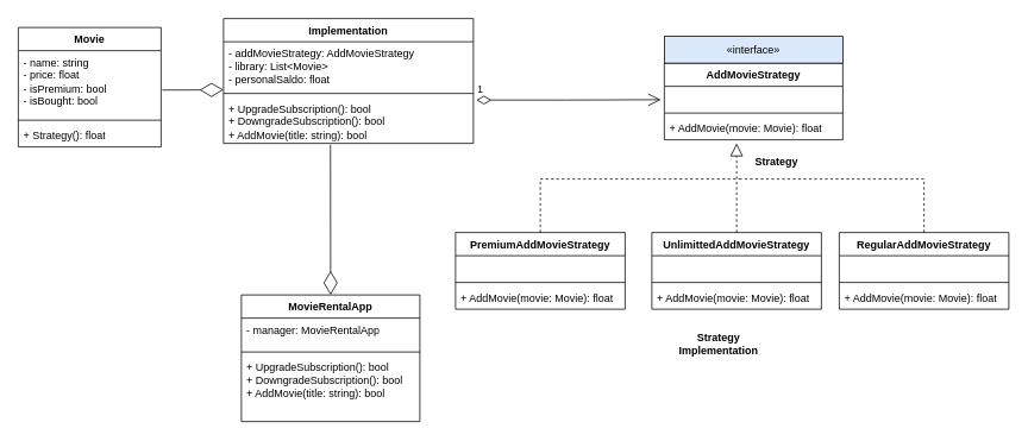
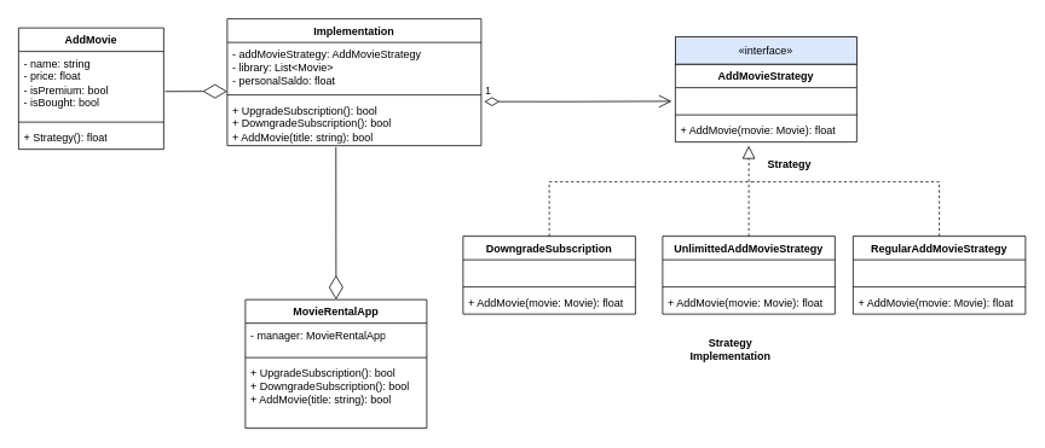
  <mxCell id="0" />
  <mxCell id="1" parent="0" />
  <mxCell id="2" value="AddMovieStrategy" style="swimlane;fontStyle=1;align=center;verticalAlign=top;childLayout=stackLayout;horizontal=1;startSize=26;horizontalStack=0;resizeParent=1;resizeParentMax=0;resizeLast=0;collapsible=1;marginBottom=0;whiteSpace=wrap;html=1;" parent="1" vertex="1"><mxGeometry x="744" y="70" width="200" height="86" as="geometry" /></mxCell>
  <mxCell id="3" value="&amp;nbsp;" style="text;strokeColor=none;fillColor=none;align=left;verticalAlign=top;spacingLeft=4;spacingRight=4;overflow=hidden;rotatable=0;points=[[0,0.5],[1,0.5]];portConstraint=eastwest;whiteSpace=wrap;html=1;" parent="2" vertex="1"><mxGeometry y="26" width="200" height="26" as="geometry" /></mxCell>
  <mxCell id="4" value="" style="line;strokeWidth=1;fillColor=none;align=left;verticalAlign=middle;spacingTop=-1;spacingLeft=3;spacingRight=3;rotatable=0;labelPosition=right;points=[];portConstraint=eastwest;strokeColor=inherit;" parent="2" vertex="1"><mxGeometry y="52" width="200" height="8" as="geometry" /></mxCell>
  <mxCell id="5" value="+ AddMovie(movie: Movie): float" style="text;strokeColor=none;fillColor=none;align=left;verticalAlign=top;spacingLeft=4;spacingRight=4;overflow=hidden;rotatable=0;points=[[0,0.5],[1,0.5]];portConstraint=eastwest;whiteSpace=wrap;html=1;" parent="2" vertex="1"><mxGeometry y="60" width="200" height="26" as="geometry" /></mxCell>
  <mxCell id="6" value="«interface»&lt;br&gt;" style="html=1;whiteSpace=wrap;fillColor=#dae8fc;" parent="1" vertex="1"><mxGeometry x="744" y="40" width="200" height="30" as="geometry" /></mxCell>
  <mxCell id="7" value="Implementation" style="swimlane;fontStyle=1;align=center;verticalAlign=top;childLayout=stackLayout;horizontal=1;startSize=26;horizontalStack=0;resizeParent=1;resizeParentMax=0;resizeLast=0;collapsible=1;marginBottom=0;whiteSpace=wrap;html=1;" parent="1" vertex="1"><mxGeometry x="250" y="20" width="280" height="140" as="geometry" /></mxCell>
  <mxCell id="8" value="- addMovieStrategy: AddMovieStrategy&lt;br&gt;- library: List&amp;lt;Movie&amp;gt;&lt;br&gt;- personalSaldo: float" style="text;strokeColor=none;fillColor=none;align=left;verticalAlign=top;spacingLeft=4;spacingRight=4;overflow=hidden;rotatable=0;points=[[0,0.5],[1,0.5]];portConstraint=eastwest;whiteSpace=wrap;html=1;" parent="7" vertex="1"><mxGeometry y="26" width="280" height="54" as="geometry" /></mxCell>
  <mxCell id="9" value="" style="line;strokeWidth=1;fillColor=none;align=left;verticalAlign=middle;spacingTop=-1;spacingLeft=3;spacingRight=3;rotatable=0;labelPosition=right;points=[];portConstraint=eastwest;strokeColor=inherit;" parent="7" vertex="1"><mxGeometry y="80" width="280" height="8" as="geometry" /></mxCell>
  <mxCell id="10" value="+ UpgradeSubscription(): bool&lt;br&gt;+ DowngradeSubscription(): bool&lt;br&gt;+ AddMovie(title: string): bool" style="text;strokeColor=none;fillColor=none;align=left;verticalAlign=top;spacingLeft=4;spacingRight=4;overflow=hidden;rotatable=0;points=[[0,0.5],[1,0.5]];portConstraint=eastwest;whiteSpace=wrap;html=1;" parent="7" vertex="1"><mxGeometry y="88" width="280" height="52" as="geometry" /></mxCell>
- <mxCell id="11" value="PremiumAddMovieStrategy" style="swimlane;fontStyle=1;align=center;verticalAlign=top;childLayout=stackLayout;horizontal=1;startSize=26;horizontalStack=0;resizeParent=1;resizeParentMax=0;resizeLast=0;collapsible=1;marginBottom=0;whiteSpace=wrap;html=1;" parent="1" vertex="1"><mxGeometry x="510" y="260" width="190" height="86" as="geometry" /></mxCell>
+ <mxCell id="11" value="DowngradeSubscription" style="swimlane;fontStyle=1;align=center;verticalAlign=top;childLayout=stackLayout;horizontal=1;startSize=26;horizontalStack=0;resizeParent=1;resizeParentMax=0;resizeLast=0;collapsible=1;marginBottom=0;whiteSpace=wrap;html=1;" parent="1" vertex="1"><mxGeometry x="510" y="260" width="190" height="86" as="geometry" /></mxCell>
  <mxCell id="12" value="&amp;nbsp;" style="text;strokeColor=none;fillColor=none;align=left;verticalAlign=top;spacingLeft=4;spacingRight=4;overflow=hidden;rotatable=0;points=[[0,0.5],[1,0.5]];portConstraint=eastwest;whiteSpace=wrap;html=1;" parent="11" vertex="1"><mxGeometry y="26" width="190" height="26" as="geometry" /></mxCell>
  <mxCell id="13" value="" style="line;strokeWidth=1;fillColor=none;align=left;verticalAlign=middle;spacingTop=-1;spacingLeft=3;spacingRight=3;rotatable=0;labelPosition=right;points=[];portConstraint=eastwest;strokeColor=inherit;" parent="11" vertex="1"><mxGeometry y="52" width="190" height="8" as="geometry" /></mxCell>
  <mxCell id="14" value="+ AddMovie(movie: Movie): float" style="text;strokeColor=none;fillColor=none;align=left;verticalAlign=top;spacingLeft=4;spacingRight=4;overflow=hidden;rotatable=0;points=[[0,0.5],[1,0.5]];portConstraint=eastwest;whiteSpace=wrap;html=1;" parent="11" vertex="1"><mxGeometry y="60" width="190" height="26" as="geometry" /></mxCell>
  <mxCell id="15" value="UnlimittedAddMovieStrategy" style="swimlane;fontStyle=1;align=center;verticalAlign=top;childLayout=stackLayout;horizontal=1;startSize=26;horizontalStack=0;resizeParent=1;resizeParentMax=0;resizeLast=0;collapsible=1;marginBottom=0;whiteSpace=wrap;html=1;" parent="1" vertex="1"><mxGeometry x="730" y="260" width="190" height="86" as="geometry" /></mxCell>
  <mxCell id="16" value="&amp;nbsp;" style="text;strokeColor=none;fillColor=none;align=left;verticalAlign=top;spacingLeft=4;spacingRight=4;overflow=hidden;rotatable=0;points=[[0,0.5],[1,0.5]];portConstraint=eastwest;whiteSpace=wrap;html=1;" parent="15" vertex="1"><mxGeometry y="26" width="190" height="26" as="geometry" /></mxCell>
  <mxCell id="17" value="" style="line;strokeWidth=1;fillColor=none;align=left;verticalAlign=middle;spacingTop=-1;spacingLeft=3;spacingRight=3;rotatable=0;labelPosition=right;points=[];portConstraint=eastwest;strokeColor=inherit;" parent="15" vertex="1"><mxGeometry y="52" width="190" height="8" as="geometry" /></mxCell>
  <mxCell id="18" value="+ AddMovie(movie: Movie): float" style="text;strokeColor=none;fillColor=none;align=left;verticalAlign=top;spacingLeft=4;spacingRight=4;overflow=hidden;rotatable=0;points=[[0,0.5],[1,0.5]];portConstraint=eastwest;whiteSpace=wrap;html=1;" parent="15" vertex="1"><mxGeometry y="60" width="190" height="26" as="geometry" /></mxCell>
  <mxCell id="19" value="RegularAddMovieStrategy" style="swimlane;fontStyle=1;align=center;verticalAlign=top;childLayout=stackLayout;horizontal=1;startSize=26;horizontalStack=0;resizeParent=1;resizeParentMax=0;resizeLast=0;collapsible=1;marginBottom=0;whiteSpace=wrap;html=1;" parent="1" vertex="1"><mxGeometry x="940" y="260" width="190" height="86" as="geometry" /></mxCell>
  <mxCell id="20" value="&amp;nbsp;" style="text;strokeColor=none;fillColor=none;align=left;verticalAlign=top;spacingLeft=4;spacingRight=4;overflow=hidden;rotatable=0;points=[[0,0.5],[1,0.5]];portConstraint=eastwest;whiteSpace=wrap;html=1;" parent="19" vertex="1"><mxGeometry y="26" width="190" height="26" as="geometry" /></mxCell>
  <mxCell id="21" value="" style="line;strokeWidth=1;fillColor=none;align=left;verticalAlign=middle;spacingTop=-1;spacingLeft=3;spacingRight=3;rotatable=0;labelPosition=right;points=[];portConstraint=eastwest;strokeColor=inherit;" parent="19" vertex="1"><mxGeometry y="52" width="190" height="8" as="geometry" /></mxCell>
  <mxCell id="22" value="+ AddMovie(movie: Movie): float" style="text;strokeColor=none;fillColor=none;align=left;verticalAlign=top;spacingLeft=4;spacingRight=4;overflow=hidden;rotatable=0;points=[[0,0.5],[1,0.5]];portConstraint=eastwest;whiteSpace=wrap;html=1;" parent="19" vertex="1"><mxGeometry y="60" width="190" height="26" as="geometry" /></mxCell>
- <mxCell id="23" value="Movie" style="swimlane;fontStyle=1;align=center;verticalAlign=top;childLayout=stackLayout;horizontal=1;startSize=26;horizontalStack=0;resizeParent=1;resizeParentMax=0;resizeLast=0;collapsible=1;marginBottom=0;whiteSpace=wrap;html=1;" parent="1" vertex="1"><mxGeometry x="20" y="30" width="160" height="134" as="geometry" /></mxCell>
+ <mxCell id="23" value="AddMovie" style="swimlane;fontStyle=1;align=center;verticalAlign=top;childLayout=stackLayout;horizontal=1;startSize=26;horizontalStack=0;resizeParent=1;resizeParentMax=0;resizeLast=0;collapsible=1;marginBottom=0;whiteSpace=wrap;html=1;" parent="1" vertex="1"><mxGeometry x="20" y="30" width="160" height="134" as="geometry" /></mxCell>
  <mxCell id="24" value="- name: string&lt;br&gt;- price: float&lt;br&gt;- isPremium: bool&lt;br&gt;- isBought: bool" style="text;strokeColor=none;fillColor=none;align=left;verticalAlign=top;spacingLeft=4;spacingRight=4;overflow=hidden;rotatable=0;points=[[0,0.5],[1,0.5]];portConstraint=eastwest;whiteSpace=wrap;html=1;" parent="23" vertex="1"><mxGeometry y="26" width="160" height="74" as="geometry" /></mxCell>
  <mxCell id="25" value="" style="line;strokeWidth=1;fillColor=none;align=left;verticalAlign=middle;spacingTop=-1;spacingLeft=3;spacingRight=3;rotatable=0;labelPosition=right;points=[];portConstraint=eastwest;strokeColor=inherit;" parent="23" vertex="1"><mxGeometry y="100" width="160" height="8" as="geometry" /></mxCell>
  <mxCell id="26" value="+ Strategy(): float" style="text;strokeColor=none;fillColor=none;align=left;verticalAlign=top;spacingLeft=4;spacingRight=4;overflow=hidden;rotatable=0;points=[[0,0.5],[1,0.5]];portConstraint=eastwest;whiteSpace=wrap;html=1;" parent="23" vertex="1"><mxGeometry y="108" width="160" height="26" as="geometry" /></mxCell>
  <mxCell id="27" value="MovieRentalApp" style="swimlane;fontStyle=1;align=center;verticalAlign=top;childLayout=stackLayout;horizontal=1;startSize=26;horizontalStack=0;resizeParent=1;resizeParentMax=0;resizeLast=0;collapsible=1;marginBottom=0;whiteSpace=wrap;html=1;" parent="1" vertex="1"><mxGeometry x="270" y="330" width="200" height="142" as="geometry" /></mxCell>
  <mxCell id="28" value="- manager: MovieRentalApp" style="text;strokeColor=none;fillColor=none;align=left;verticalAlign=top;spacingLeft=4;spacingRight=4;overflow=hidden;rotatable=0;points=[[0,0.5],[1,0.5]];portConstraint=eastwest;whiteSpace=wrap;html=1;" parent="27" vertex="1"><mxGeometry y="26" width="200" height="34" as="geometry" /></mxCell>
  <mxCell id="29" value="" style="line;strokeWidth=1;fillColor=none;align=left;verticalAlign=middle;spacingTop=-1;spacingLeft=3;spacingRight=3;rotatable=0;labelPosition=right;points=[];portConstraint=eastwest;strokeColor=inherit;" parent="27" vertex="1"><mxGeometry y="60" width="200" height="8" as="geometry" /></mxCell>
  <mxCell id="30" value="+ UpgradeSubscription(): bool&lt;br style=&quot;border-color: var(--border-color);&quot;&gt;+ DowngradeSubscription(): bool&lt;br&gt;+ AddMovie(title: string): bool" style="text;strokeColor=none;fillColor=none;align=left;verticalAlign=top;spacingLeft=4;spacingRight=4;overflow=hidden;rotatable=0;points=[[0,0.5],[1,0.5]];portConstraint=eastwest;whiteSpace=wrap;html=1;" parent="27" vertex="1"><mxGeometry y="68" width="200" height="74" as="geometry" /></mxCell>
  <mxCell id="31" value="1" style="endArrow=open;html=1;endSize=12;startArrow=diamondThin;startSize=14;startFill=0;edgeStyle=orthogonalEdgeStyle;align=left;verticalAlign=bottom;rounded=0;exitX=1.012;exitY=0.065;exitDx=0;exitDy=0;exitPerimeter=0;" parent="1" source="10" edge="1"><mxGeometry x="-1" y="3" relative="1" as="geometry"><mxPoint x="541.4" y="127.786" as="sourcePoint" /><mxPoint x="740" y="111" as="targetPoint" /></mxGeometry></mxCell>
  <mxCell id="32" value="" style="endArrow=block;dashed=1;endFill=0;endSize=12;html=1;rounded=0;exitX=0.5;exitY=0;exitDx=0;exitDy=0;" parent="1" source="15" edge="1"><mxGeometry width="160" relative="1" as="geometry"><mxPoint x="550" y="280" as="sourcePoint" /><mxPoint x="825" y="160" as="targetPoint" /></mxGeometry></mxCell>
  <mxCell id="33" value="" style="endArrow=none;dashed=1;html=1;rounded=0;entryX=0.5;entryY=0;entryDx=0;entryDy=0;" parent="1" target="11" edge="1"><mxGeometry width="50" height="50" relative="1" as="geometry"><mxPoint x="830" y="200" as="sourcePoint" /><mxPoint x="660" y="250" as="targetPoint" /><Array as="points"><mxPoint x="605" y="200" /></Array></mxGeometry></mxCell>
  <mxCell id="34" value="" style="endArrow=none;dashed=1;html=1;rounded=0;exitX=0.5;exitY=0;exitDx=0;exitDy=0;" parent="1" source="19" edge="1"><mxGeometry width="50" height="50" relative="1" as="geometry"><mxPoint x="610" y="300" as="sourcePoint" /><mxPoint x="830" y="200" as="targetPoint" /><Array as="points"><mxPoint x="1035" y="200" /></Array></mxGeometry></mxCell>
  <mxCell id="35" value="" style="endArrow=diamondThin;endFill=0;endSize=24;html=1;rounded=0;entryX=0.5;entryY=0;entryDx=0;entryDy=0;exitX=0.428;exitY=1.031;exitDx=0;exitDy=0;exitPerimeter=0;" parent="1" source="10" target="27" edge="1"><mxGeometry width="160" relative="1" as="geometry"><mxPoint x="290" y="240" as="sourcePoint" /><mxPoint x="450" y="240" as="targetPoint" /></mxGeometry></mxCell>
  <mxCell id="36" value="" style="endArrow=diamondThin;endFill=0;endSize=24;html=1;rounded=0;entryX=0;entryY=0;entryDx=0;entryDy=0;entryPerimeter=0;exitX=1.009;exitY=0.597;exitDx=0;exitDy=0;exitPerimeter=0;" parent="1" source="24" target="9" edge="1"><mxGeometry width="160" relative="1" as="geometry"><mxPoint x="140" y="190" as="sourcePoint" /><mxPoint x="300" y="190" as="targetPoint" /></mxGeometry></mxCell>
  <mxCell id="37" value="&lt;b&gt;Strategy&lt;/b&gt;" style="text;html=1;strokeColor=none;fillColor=none;align=center;verticalAlign=middle;whiteSpace=wrap;rounded=0;" parent="1" vertex="1"><mxGeometry x="820" y="156" width="100" height="50" as="geometry" /></mxCell>
  <mxCell id="38" value="&lt;b&gt;Strategy Implementation&lt;/b&gt;" style="text;html=1;strokeColor=none;fillColor=none;align=center;verticalAlign=middle;whiteSpace=wrap;rounded=0;" parent="1" vertex="1"><mxGeometry x="755" y="360" width="100" height="50" as="geometry" /></mxCell>
